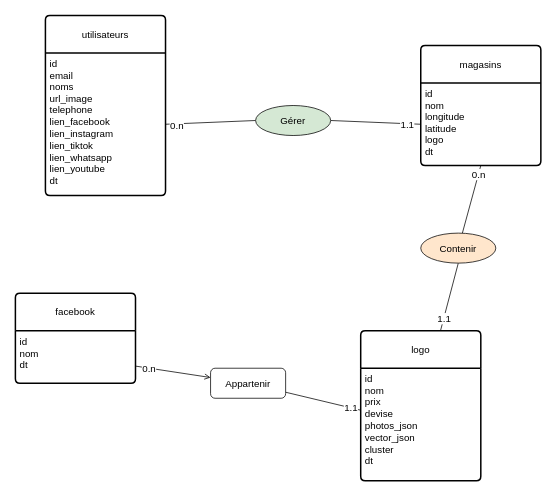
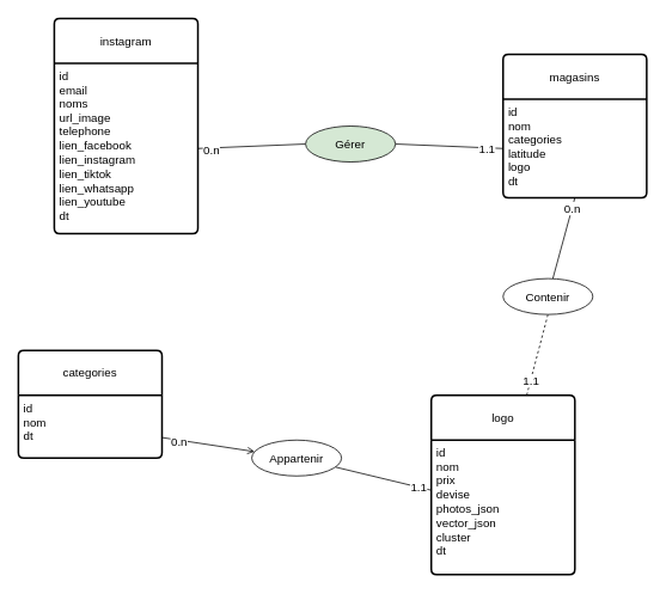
  <mxCell id="0" />
  <mxCell id="1" parent="0" />
- <mxCell id="2" value="utilisateurs" style="swimlane;childLayout=stackLayout;horizontal=1;startSize=50;horizontalStack=0;rounded=1;fontSize=13;fontStyle=0;strokeWidth=2;resizeParent=0;resizeLast=1;shadow=0;dashed=0;align=center;arcSize=4;whiteSpace=wrap;html=1;" vertex="1" parent="1"><mxGeometry x="60" y="20" width="160" height="240" as="geometry" /></mxCell>
+ <mxCell id="2" value="instagram" style="swimlane;childLayout=stackLayout;horizontal=1;startSize=50;horizontalStack=0;rounded=1;fontSize=13;fontStyle=0;strokeWidth=2;resizeParent=0;resizeLast=1;shadow=0;dashed=0;align=center;arcSize=4;whiteSpace=wrap;html=1;" vertex="1" parent="1"><mxGeometry x="60" y="20" width="160" height="240" as="geometry" /></mxCell>
  <mxCell id="3" value="id&lt;br&gt;email&lt;br&gt;&lt;div&gt;noms&lt;br&gt;&lt;div&gt;url_image&lt;br&gt;telephone&lt;br&gt;lien_facebook&lt;/div&gt;&lt;div&gt;lien_instagram&lt;br&gt;lien_tiktok&lt;br&gt;lien_whatsapp&lt;/div&gt;&lt;div&gt;lien_youtube&lt;br&gt;dt&lt;/div&gt;&lt;/div&gt;" style="align=left;strokeColor=none;fillColor=none;spacingLeft=4;spacingRight=4;fontSize=13;verticalAlign=top;resizable=0;rotatable=0;part=1;html=1;whiteSpace=wrap;" vertex="1" parent="2"><mxGeometry y="50" width="160" height="190" as="geometry" /></mxCell>
  <mxCell id="4" value="magasins" style="swimlane;childLayout=stackLayout;horizontal=1;startSize=50;horizontalStack=0;rounded=1;fontSize=13;fontStyle=0;strokeWidth=2;resizeParent=0;resizeLast=1;shadow=0;dashed=0;align=center;arcSize=4;whiteSpace=wrap;html=1;" vertex="1" parent="1"><mxGeometry x="560" y="60" width="160" height="160" as="geometry" /></mxCell>
- <mxCell id="5" value="id&lt;br&gt;nom&lt;div&gt;&lt;div&gt;longitude&lt;br&gt;latitude&lt;/div&gt;&lt;div&gt;logo&lt;/div&gt;&lt;div&gt;dt&lt;/div&gt;&lt;/div&gt;" style="align=left;strokeColor=none;fillColor=none;spacingLeft=4;spacingRight=4;fontSize=13;verticalAlign=top;resizable=0;rotatable=0;part=1;html=1;whiteSpace=wrap;" vertex="1" parent="4"><mxGeometry y="50" width="160" height="110" as="geometry" /></mxCell>
+ <mxCell id="5" value="id&lt;br&gt;nom&lt;div&gt;&lt;div&gt;categories&lt;br&gt;latitude&lt;/div&gt;&lt;div&gt;logo&lt;/div&gt;&lt;div&gt;dt&lt;/div&gt;&lt;/div&gt;" style="align=left;strokeColor=none;fillColor=none;spacingLeft=4;spacingRight=4;fontSize=13;verticalAlign=top;resizable=0;rotatable=0;part=1;html=1;whiteSpace=wrap;" vertex="1" parent="4"><mxGeometry y="50" width="160" height="110" as="geometry" /></mxCell>
  <mxCell id="6" value="logo" style="swimlane;childLayout=stackLayout;horizontal=1;startSize=50;horizontalStack=0;rounded=1;fontSize=13;fontStyle=0;strokeWidth=2;resizeParent=0;resizeLast=1;shadow=0;dashed=0;align=center;arcSize=4;whiteSpace=wrap;html=1;" vertex="1" parent="1"><mxGeometry x="480" y="440" width="160" height="200" as="geometry" /></mxCell>
  <mxCell id="7" value="id&lt;br&gt;nom&lt;br&gt;&lt;div&gt;prix&lt;br&gt;&lt;div&gt;devise&lt;br&gt;photos_json&lt;br&gt;vector_json&lt;/div&gt;&lt;div&gt;cluster&lt;/div&gt;&lt;div&gt;dt&lt;/div&gt;&lt;/div&gt;" style="align=left;strokeColor=none;fillColor=none;spacingLeft=4;spacingRight=4;fontSize=13;verticalAlign=top;resizable=0;rotatable=0;part=1;html=1;whiteSpace=wrap;" vertex="1" parent="6"><mxGeometry y="50" width="160" height="150" as="geometry" /></mxCell>
- <mxCell id="8" value="facebook" style="swimlane;childLayout=stackLayout;horizontal=1;startSize=50;horizontalStack=0;rounded=1;fontSize=13;fontStyle=0;strokeWidth=2;resizeParent=0;resizeLast=1;shadow=0;dashed=0;align=center;arcSize=4;whiteSpace=wrap;html=1;" vertex="1" parent="1"><mxGeometry x="20" y="390" width="160" height="120" as="geometry" /></mxCell>
+ <mxCell id="8" value="categories" style="swimlane;childLayout=stackLayout;horizontal=1;startSize=50;horizontalStack=0;rounded=1;fontSize=13;fontStyle=0;strokeWidth=2;resizeParent=0;resizeLast=1;shadow=0;dashed=0;align=center;arcSize=4;whiteSpace=wrap;html=1;" vertex="1" parent="1"><mxGeometry x="20" y="390" width="160" height="120" as="geometry" /></mxCell>
  <mxCell id="9" value="id&lt;br&gt;nom&lt;div&gt;&lt;div&gt;dt&lt;/div&gt;&lt;/div&gt;" style="align=left;strokeColor=none;fillColor=none;spacingLeft=4;spacingRight=4;fontSize=13;verticalAlign=top;resizable=0;rotatable=0;part=1;html=1;whiteSpace=wrap;" vertex="1" parent="8"><mxGeometry y="50" width="160" height="70" as="geometry" /></mxCell>
  <mxCell id="10" value="" style="endArrow=none;html=1;rounded=0;exitX=1;exitY=0.5;exitDx=0;exitDy=0;entryX=0;entryY=0.5;entryDx=0;entryDy=0;fontSize=13;" edge="1" parent="1" source="14" target="5"><mxGeometry relative="1" as="geometry"><mxPoint x="420" y="320" as="sourcePoint" /><mxPoint x="580" y="320" as="targetPoint" /></mxGeometry></mxCell>
  <mxCell id="11" value="1.1" style="edgeLabel;html=1;align=center;verticalAlign=middle;resizable=0;points=[];fontSize=13;" vertex="1" connectable="0" parent="10"><mxGeometry x="0.701" y="-1" relative="1" as="geometry"><mxPoint as="offset" /></mxGeometry></mxCell>
  <mxCell id="12" value="" style="endArrow=none;html=1;rounded=0;exitX=1;exitY=0.5;exitDx=0;exitDy=0;entryX=0;entryY=0.5;entryDx=0;entryDy=0;fontSize=13;" edge="1" parent="1" source="3" target="14"><mxGeometry relative="1" as="geometry"><mxPoint x="210" y="165" as="sourcePoint" /><mxPoint x="560" y="165" as="targetPoint" /></mxGeometry></mxCell>
  <mxCell id="13" value="0.n" style="edgeLabel;html=1;align=center;verticalAlign=middle;resizable=0;points=[];fontSize=13;" vertex="1" connectable="0" parent="12"><mxGeometry x="-0.77" y="-2" relative="1" as="geometry"><mxPoint as="offset" /></mxGeometry></mxCell>
  <mxCell id="14" value="Gérer" style="ellipse;whiteSpace=wrap;html=1;align=center;fontSize=13;fillColor=#d5e8d4;" vertex="1" parent="1"><mxGeometry x="340" y="140" width="100" height="40" as="geometry" /></mxCell>
- <mxCell id="15" value="" style="endArrow=none;html=1;rounded=0;exitX=0.5;exitY=1;exitDx=0;exitDy=0;fontSize=13;" edge="1" parent="1" source="19" target="6"><mxGeometry relative="1" as="geometry"><mxPoint x="420" y="320" as="sourcePoint" /><mxPoint x="580" y="320" as="targetPoint" /></mxGeometry></mxCell>
+ <mxCell id="15" value="" style="endArrow=none;html=1;rounded=0;exitX=0.5;exitY=1;exitDx=0;exitDy=0;fontSize=13;dashed=1;" edge="1" parent="1" source="19" target="6"><mxGeometry relative="1" as="geometry"><mxPoint x="420" y="320" as="sourcePoint" /><mxPoint x="580" y="320" as="targetPoint" /></mxGeometry></mxCell>
  <mxCell id="16" value="1.1" style="edgeLabel;html=1;align=center;verticalAlign=middle;resizable=0;points=[];fontSize=13;" vertex="1" connectable="0" parent="15"><mxGeometry x="0.642" relative="1" as="geometry"><mxPoint as="offset" /></mxGeometry></mxCell>
  <mxCell id="17" value="" style="endArrow=none;html=1;rounded=0;exitX=0.5;exitY=1;exitDx=0;exitDy=0;fontSize=13;" edge="1" parent="1" source="5" target="19"><mxGeometry relative="1" as="geometry"><mxPoint x="640" y="220" as="sourcePoint" /><mxPoint x="571" y="440" as="targetPoint" /></mxGeometry></mxCell>
  <mxCell id="18" value="0.n" style="edgeLabel;html=1;align=center;verticalAlign=middle;resizable=0;points=[];fontSize=13;" vertex="1" connectable="0" parent="17"><mxGeometry x="-0.735" relative="1" as="geometry"><mxPoint as="offset" /></mxGeometry></mxCell>
- <mxCell id="19" value="Contenir" style="ellipse;whiteSpace=wrap;html=1;align=center;fontSize=13;fillColor=#ffe6cc;" vertex="1" parent="1"><mxGeometry x="560" y="310" width="100" height="40" as="geometry" /></mxCell>
+ <mxCell id="19" value="Contenir" style="ellipse;whiteSpace=wrap;html=1;align=center;fontSize=13;" vertex="1" parent="1"><mxGeometry x="560" y="310" width="100" height="40" as="geometry" /></mxCell>
  <mxCell id="20" value="" style="endArrow=none;html=1;rounded=0;fontSize=13;" edge="1" parent="1" source="24" target="7"><mxGeometry relative="1" as="geometry"><mxPoint x="420" y="320" as="sourcePoint" /><mxPoint x="580" y="320" as="targetPoint" /></mxGeometry></mxCell>
  <mxCell id="21" value="1.1" style="edgeLabel;html=1;align=center;verticalAlign=middle;resizable=0;points=[];fontSize=13;" vertex="1" connectable="0" parent="20"><mxGeometry x="0.723" y="1" relative="1" as="geometry"><mxPoint as="offset" /></mxGeometry></mxCell>
  <mxCell id="22" value="" style="endArrow=open;html=1;rounded=0;fontSize=13;" edge="1" parent="1" source="9" target="24"><mxGeometry relative="1" as="geometry"><mxPoint x="210" y="476" as="sourcePoint" /><mxPoint x="460" y="544" as="targetPoint" /></mxGeometry></mxCell>
  <mxCell id="23" value="0.n" style="edgeLabel;html=1;align=center;verticalAlign=middle;resizable=0;points=[];fontSize=13;" vertex="1" connectable="0" parent="22"><mxGeometry x="-0.645" y="-1" relative="1" as="geometry"><mxPoint as="offset" /></mxGeometry></mxCell>
- <mxCell id="24" value="Appartenir" style="whiteSpace=wrap;html=1;align=center;fontSize=13;rounded=1;" vertex="1" parent="1"><mxGeometry x="280" y="490" width="100" height="40" as="geometry" /></mxCell>
+ <mxCell id="24" value="Appartenir" style="ellipse;whiteSpace=wrap;html=1;align=center;fontSize=13;" vertex="1" parent="1"><mxGeometry x="280" y="490" width="100" height="40" as="geometry" /></mxCell>
